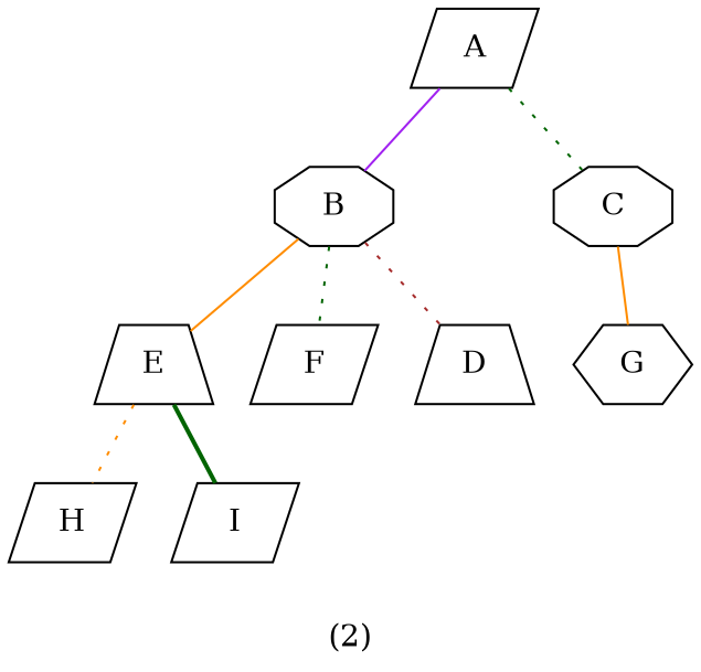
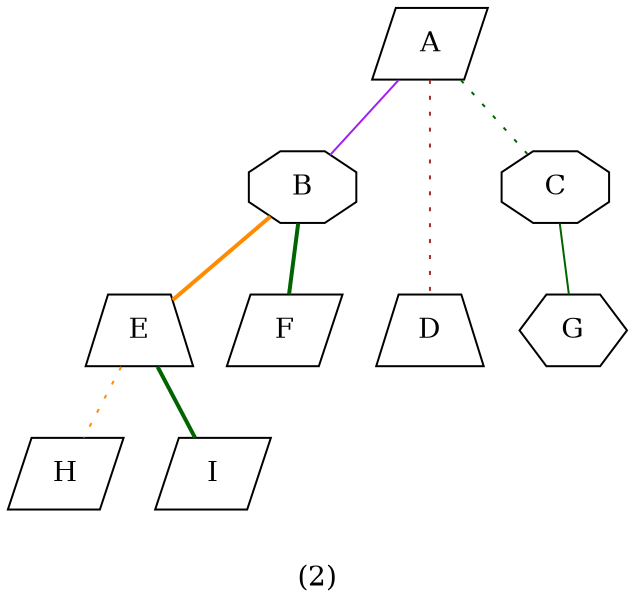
  graph {
    label="(2)"
    node [shape=parallelogram]
    edge [color=darkorange style=dotted]
    B [shape=octagon]
    C [shape=octagon]
    D [shape=trapezium]
    E [shape=trapezium]
    F
    G [shape=hexagon]
    H
    I
    A
    subgraph sub_1 {
      rank=same
      B
      C
    }
    subgraph sub_2 {
      rank=same
      D
      E
      F
      G
    }
-   B -- D [color=brown]
-   B -- E [style=solid]
-   B -- F [color=darkgreen]
-   C -- G [style=solid]
+   A -- D [color=brown]
+   B -- E [style=bold]
+   B -- F [color=darkgreen style=bold]
+   C -- G [color=darkgreen style=solid]
    E -- H
    E -- I [color=darkgreen style=bold]
    A -- B [color=purple style=solid]
    A -- C [color=darkgreen]
  }
